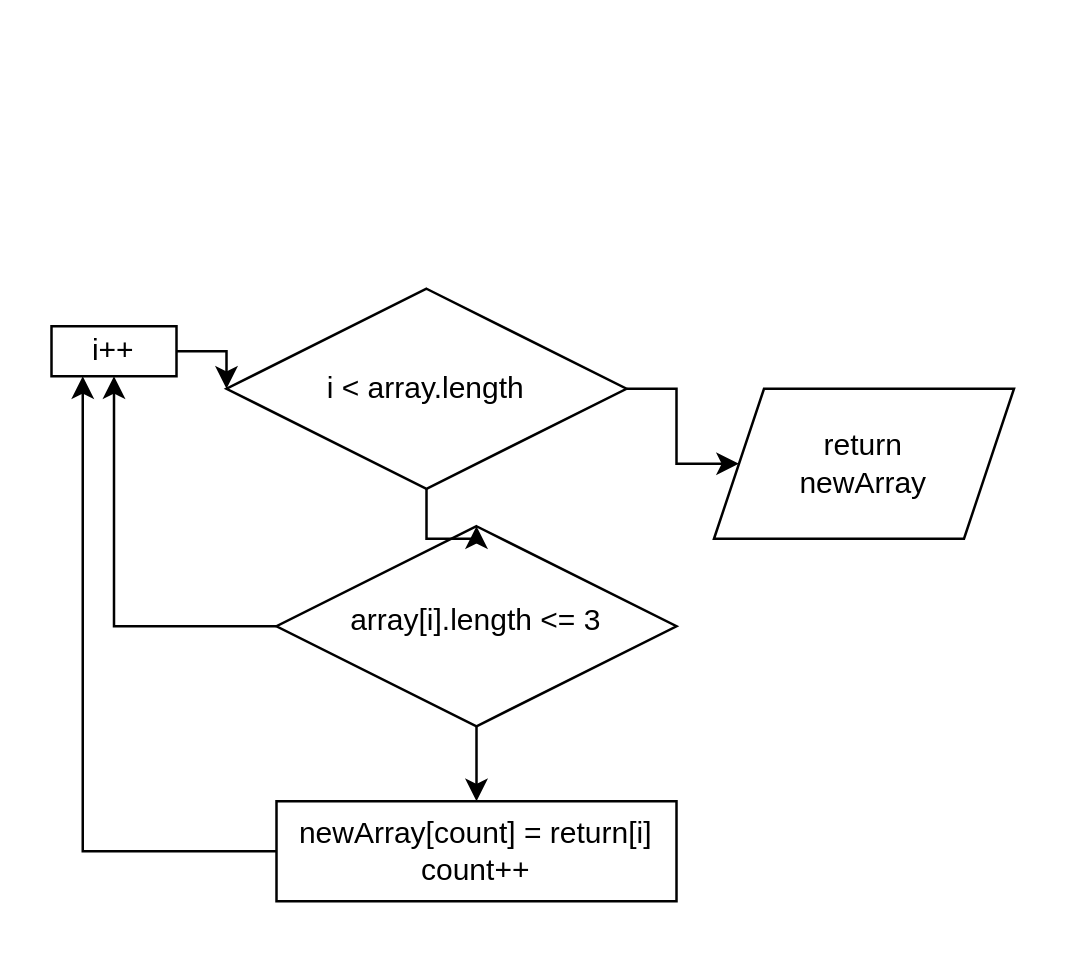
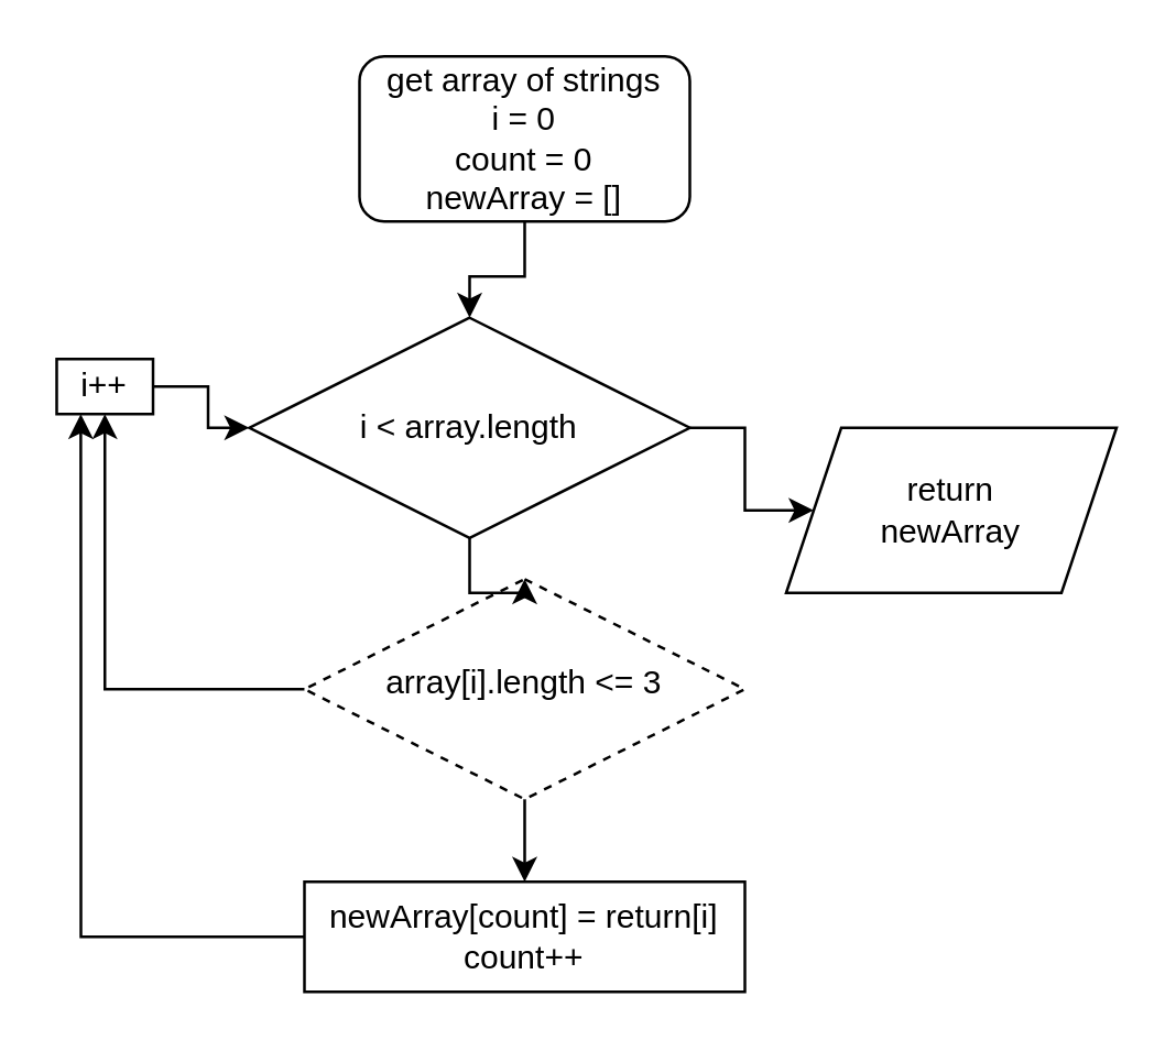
  <mxCell id="0" />
  <mxCell id="1" parent="0" />
+ <mxCell id="2" value="" style="edgeStyle=orthogonalEdgeStyle;rounded=0;orthogonalLoop=1;jettySize=auto;html=1;" edge="1" parent="1" source="3" target="11"><mxGeometry relative="1" as="geometry" /></mxCell>
+ <mxCell id="3" value="get array of strings&lt;br&gt;i = 0&lt;br&gt;count = 0&lt;br&gt;newArray = []" style="rounded=1;whiteSpace=wrap;html=1;fontSize=12;glass=0;strokeWidth=1;shadow=0;" parent="1" vertex="1"><mxGeometry x="130" y="20" width="120" height="60" as="geometry" /></mxCell>
  <mxCell id="4" value="" style="edgeStyle=orthogonalEdgeStyle;rounded=0;orthogonalLoop=1;jettySize=auto;html=1;" edge="1" parent="1" source="6" target="8"><mxGeometry relative="1" as="geometry" /></mxCell>
  <mxCell id="5" style="edgeStyle=orthogonalEdgeStyle;rounded=0;orthogonalLoop=1;jettySize=auto;html=1;entryX=0.5;entryY=1;entryDx=0;entryDy=0;" edge="1" parent="1" source="6" target="14"><mxGeometry relative="1" as="geometry" /></mxCell>
- <mxCell id="6" value="array[i].length &amp;lt;= 3" style="rhombus;whiteSpace=wrap;html=1;shadow=0;fontFamily=Helvetica;fontSize=12;align=center;strokeWidth=1;spacing=6;spacingTop=-4;" parent="1" vertex="1"><mxGeometry x="110" y="210" width="160" height="80" as="geometry" /></mxCell>
+ <mxCell id="6" value="array[i].length &amp;lt;= 3" style="rhombus;whiteSpace=wrap;html=1;shadow=0;fontFamily=Helvetica;fontSize=12;align=center;strokeWidth=1;spacing=6;spacingTop=-4;dashed=1;" parent="1" vertex="1"><mxGeometry x="110" y="210" width="160" height="80" as="geometry" /></mxCell>
  <mxCell id="7" style="edgeStyle=orthogonalEdgeStyle;rounded=0;orthogonalLoop=1;jettySize=auto;html=1;entryX=0.25;entryY=1;entryDx=0;entryDy=0;" edge="1" parent="1" source="8" target="14"><mxGeometry relative="1" as="geometry" /></mxCell>
  <mxCell id="8" value="newArray[count] = return[i]&lt;br&gt;count++" style="rounded=0;whiteSpace=wrap;html=1;" vertex="1" parent="1"><mxGeometry x="110" y="320" width="160" height="40" as="geometry" /></mxCell>
  <mxCell id="9" value="" style="edgeStyle=orthogonalEdgeStyle;rounded=0;orthogonalLoop=1;jettySize=auto;html=1;" edge="1" parent="1" source="11" target="6"><mxGeometry relative="1" as="geometry" /></mxCell>
  <mxCell id="10" value="" style="edgeStyle=orthogonalEdgeStyle;rounded=0;orthogonalLoop=1;jettySize=auto;html=1;" edge="1" parent="1" source="11" target="12"><mxGeometry relative="1" as="geometry" /></mxCell>
  <mxCell id="11" value="i &amp;lt; array.length" style="rhombus;whiteSpace=wrap;html=1;" vertex="1" parent="1"><mxGeometry x="90" y="115" width="160" height="80" as="geometry" /></mxCell>
  <mxCell id="12" value="return&lt;br&gt;newArray" style="shape=parallelogram;perimeter=parallelogramPerimeter;whiteSpace=wrap;html=1;fixedSize=1;" vertex="1" parent="1"><mxGeometry x="285" y="155" width="120" height="60" as="geometry" /></mxCell>
  <mxCell id="13" value="" style="edgeStyle=orthogonalEdgeStyle;rounded=0;orthogonalLoop=1;jettySize=auto;html=1;" edge="1" parent="1" source="14" target="11"><mxGeometry relative="1" as="geometry" /></mxCell>
- <mxCell id="14" value="i++" style="rounded=0;whiteSpace=wrap;html=1;" vertex="1" parent="1"><mxGeometry x="20" y="130" width="50" height="20" as="geometry" /></mxCell>
+ <mxCell id="14" value="i++" style="rounded=0;whiteSpace=wrap;html=1;" vertex="1" parent="1"><mxGeometry x="20" y="130" width="35" height="20" as="geometry" /></mxCell>
